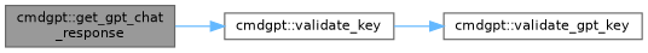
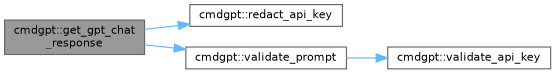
  digraph {
    rankdir=LR
    node [color=grey40 fillcolor=white fontname=Helvetica fontsize=10 shape=box style=filled]
    edge [color=steelblue1 fontname=Helvetica fontsize=10 labelfontname=Helvetica labelfontsize=10 style=solid]
    n1 [color=gray40 fillcolor=grey60 fontcolor=black height=0.2 label="cmdgpt::get_gpt_chat\l_response" width=0.4]
-   n3 [height=0.2 label="cmdgpt::validate_key" width=0.4]
-   n4 [height=0.2 label="cmdgpt::validate_gpt_key" width=0.4]
+   n2 [height=0.2 label="cmdgpt::redact_api_key" width=0.4]
+   n3 [height=0.2 label="cmdgpt::validate_prompt" width=0.4]
+   n4 [height=0.2 label="cmdgpt::validate_api_key" width=0.4]
+   n1 -> n2
    n1 -> n3
    n3 -> n4
  }
